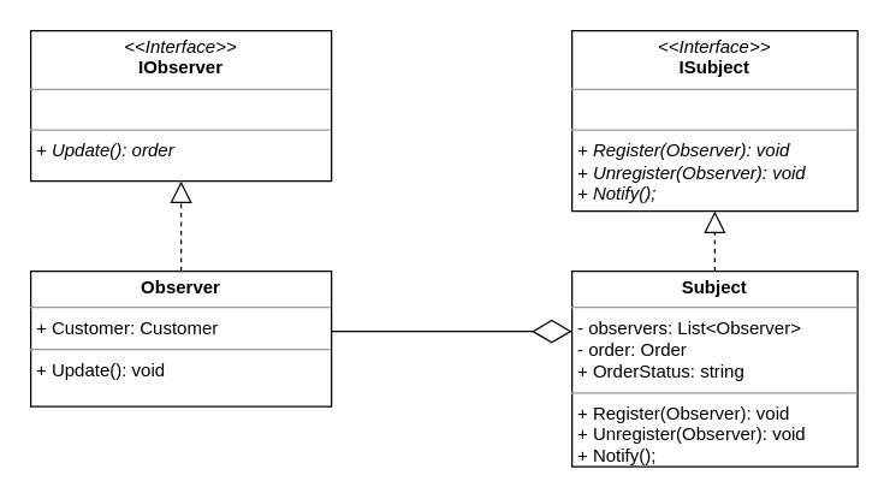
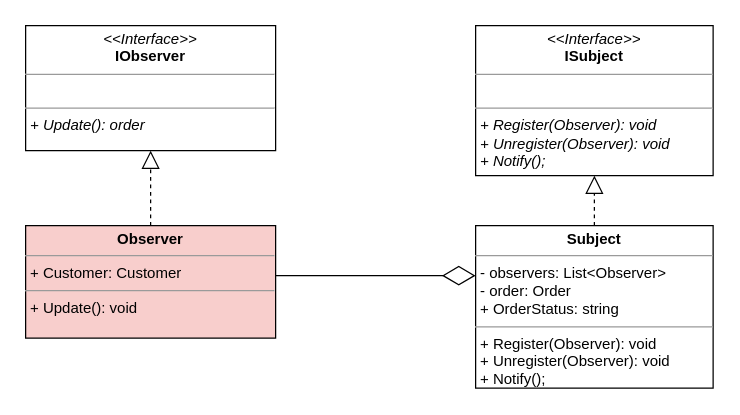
  <mxCell id="0" />
  <mxCell id="1" parent="0" />
  <mxCell id="2" value="&lt;p style=&quot;margin: 0px ; margin-top: 4px ; text-align: center&quot;&gt;&lt;i&gt;&amp;lt;&amp;lt;Interface&amp;gt;&amp;gt;&lt;/i&gt;&lt;br&gt;&lt;b&gt;ISubject&lt;/b&gt;&lt;/p&gt;&lt;hr size=&quot;1&quot;&gt;&lt;p style=&quot;margin: 0px ; margin-left: 4px&quot;&gt;&lt;br&gt;&lt;/p&gt;&lt;hr size=&quot;1&quot;&gt;&lt;p style=&quot;margin: 0px ; margin-left: 4px&quot;&gt;&lt;i&gt;+ Register(Observer): void&lt;br&gt;+ Unregister(Observer): void&lt;/i&gt;&lt;/p&gt;&lt;p style=&quot;margin: 0px ; margin-left: 4px&quot;&gt;&lt;i&gt;+ Notify();&lt;/i&gt;&lt;/p&gt;" style="verticalAlign=top;align=left;overflow=fill;fontSize=12;fontFamily=Helvetica;html=1;" vertex="1" parent="1"><mxGeometry x="380" y="20" width="190" height="120" as="geometry" /></mxCell>
  <mxCell id="3" value="&lt;p style=&quot;margin: 0px ; margin-top: 4px ; text-align: center&quot;&gt;&lt;b&gt;Subject&lt;/b&gt;&lt;/p&gt;&lt;hr size=&quot;1&quot;&gt;&lt;p style=&quot;margin: 0px ; margin-left: 4px&quot;&gt;- observers: List&amp;lt;Observer&amp;gt;&lt;/p&gt;&lt;p style=&quot;margin: 0px ; margin-left: 4px&quot;&gt;- order: Order&lt;/p&gt;&lt;p style=&quot;margin: 0px ; margin-left: 4px&quot;&gt;+ OrderStatus: string&lt;/p&gt;&lt;hr size=&quot;1&quot;&gt;&lt;p style=&quot;margin: 0px ; margin-left: 4px&quot;&gt;+ Register(Observer): void&lt;br&gt;+ Unregister(Observer): void&lt;/p&gt;&lt;p style=&quot;margin: 0px ; margin-left: 4px&quot;&gt;+ Notify();&lt;/p&gt;" style="verticalAlign=top;align=left;overflow=fill;fontSize=12;fontFamily=Helvetica;html=1;" vertex="1" parent="1"><mxGeometry x="380" y="180" width="190" height="130" as="geometry" /></mxCell>
  <mxCell id="4" value="&lt;p style=&quot;margin: 0px ; margin-top: 4px ; text-align: center&quot;&gt;&lt;i&gt;&amp;lt;&amp;lt;Interface&amp;gt;&amp;gt;&lt;/i&gt;&lt;br&gt;&lt;b&gt;IObserver&lt;/b&gt;&lt;/p&gt;&lt;hr size=&quot;1&quot;&gt;&lt;p style=&quot;margin: 0px ; margin-left: 4px&quot;&gt;&lt;br&gt;&lt;/p&gt;&lt;hr size=&quot;1&quot;&gt;&lt;p style=&quot;margin: 0px ; margin-left: 4px&quot;&gt;&lt;i&gt;+ Update(): order&lt;/i&gt;&lt;br&gt;&lt;/p&gt;" style="verticalAlign=top;align=left;overflow=fill;fontSize=12;fontFamily=Helvetica;html=1;" vertex="1" parent="1"><mxGeometry x="20" y="20" width="200" height="100" as="geometry" /></mxCell>
- <mxCell id="5" value="&lt;p style=&quot;margin: 0px ; margin-top: 4px ; text-align: center&quot;&gt;&lt;b&gt;Observer&lt;/b&gt;&lt;/p&gt;&lt;hr size=&quot;1&quot;&gt;&lt;p style=&quot;margin: 0px ; margin-left: 4px&quot;&gt;+ Customer: Customer&lt;/p&gt;&lt;hr size=&quot;1&quot;&gt;&lt;p style=&quot;margin: 0px ; margin-left: 4px&quot;&gt;+ Update(): void&lt;/p&gt;" style="verticalAlign=top;align=left;overflow=fill;fontSize=12;fontFamily=Helvetica;html=1;" vertex="1" parent="1"><mxGeometry x="20" y="180" width="200" height="90" as="geometry" /></mxCell>
+ <mxCell id="5" value="&lt;p style=&quot;margin: 0px ; margin-top: 4px ; text-align: center&quot;&gt;&lt;b&gt;Observer&lt;/b&gt;&lt;/p&gt;&lt;hr size=&quot;1&quot;&gt;&lt;p style=&quot;margin: 0px ; margin-left: 4px&quot;&gt;+ Customer: Customer&lt;/p&gt;&lt;hr size=&quot;1&quot;&gt;&lt;p style=&quot;margin: 0px ; margin-left: 4px&quot;&gt;+ Update(): void&lt;/p&gt;" style="verticalAlign=top;align=left;overflow=fill;fontSize=12;fontFamily=Helvetica;html=1;fillColor=#f8cecc;" vertex="1" parent="1"><mxGeometry x="20" y="180" width="200" height="90" as="geometry" /></mxCell>
  <mxCell id="6" value="" style="endArrow=block;dashed=1;endFill=0;endSize=12;html=1;exitX=0.5;exitY=0;exitDx=0;exitDy=0;entryX=0.5;entryY=1;entryDx=0;entryDy=0;" edge="1" parent="1" source="3" target="2"><mxGeometry width="160" relative="1" as="geometry"><mxPoint x="310" y="160" as="sourcePoint" /><mxPoint x="470" y="160" as="targetPoint" /></mxGeometry></mxCell>
  <mxCell id="7" value="" style="endArrow=block;dashed=1;endFill=0;endSize=12;html=1;exitX=0.5;exitY=0;exitDx=0;exitDy=0;entryX=0.5;entryY=1;entryDx=0;entryDy=0;" edge="1" parent="1" source="5"><mxGeometry width="160" relative="1" as="geometry"><mxPoint x="120" y="160" as="sourcePoint" /><mxPoint x="120" y="120" as="targetPoint" /></mxGeometry></mxCell>
  <mxCell id="8" value="" style="endArrow=diamondThin;endFill=0;endSize=24;html=1;" edge="1" parent="1"><mxGeometry width="160" relative="1" as="geometry"><mxPoint x="220" y="220" as="sourcePoint" /><mxPoint x="380" y="220" as="targetPoint" /></mxGeometry></mxCell>
